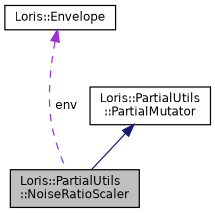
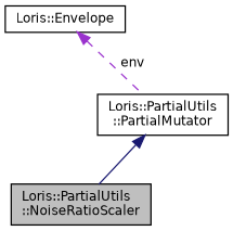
  digraph {
    node [color=black fillcolor=white fontname=Helvetica fontsize=10 shape=record style=filled]
    edge [dir=back fontname=Helvetica fontsize=10 labelfontname=Helvetica labelfontsize=10]
    n1 [fillcolor=grey75 fontcolor=black height=0.2 label="Loris::PartialUtils\l::NoiseRatioScaler" width=0.4]
    n2 [height=0.2 label="Loris::PartialUtils\l::PartialMutator" width=0.4]
    n3 [height=0.2 label="Loris::Envelope" width=0.4]
    n2 -> n1 [color=midnightblue style=solid]
-   n3 -> n1 [color=darkorchid3 label=" env" style=dashed]
+   n3 -> n2 [color=darkorchid3 label=" env" style=dashed]
  }
